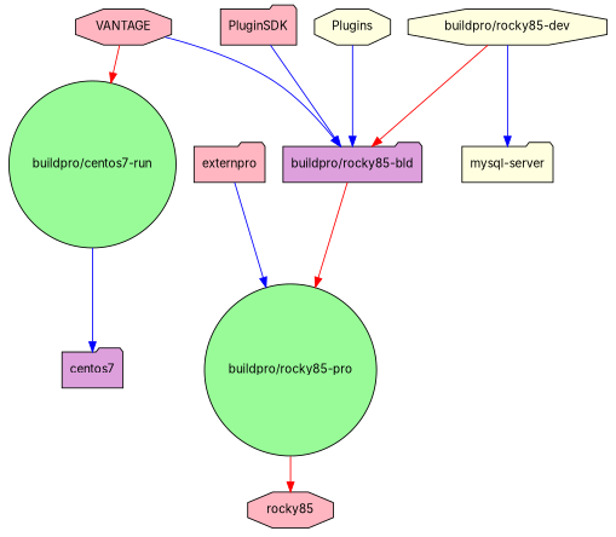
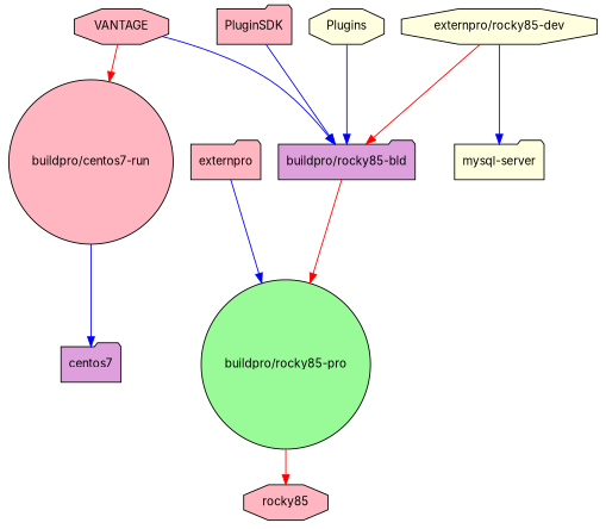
  digraph {
    fontname=Inter
    node [fillcolor=lightpink fontname=Inter fontsize=12 shape=folder style=filled]
    edge [color=blue fontname=Inter]
    centos7 [fillcolor=plum]
    rocky85 [shape=octagon]
    "mysql-server" [fillcolor=lightyellow]
    "buildpro/rocky85-pro" [fillcolor=palegreen shape=circle]
    externpro
    "buildpro/rocky85-bld" [fillcolor=plum]
    PluginSDK
    Plugins [fillcolor=lightyellow shape=octagon]
    VANTAGE [shape=octagon]
-   "buildpro/centos7-run" [fillcolor=palegreen shape=circle]
-   "buildpro/rocky85-dev" [fillcolor=lightyellow shape=octagon]
+   "buildpro/centos7-run" [shape=circle]
+   "buildpro/rocky85-dev" [fillcolor=lightyellow shape=octagon label="externpro/rocky85-dev"]
    "buildpro/rocky85-pro" -> rocky85 [color=red]
    externpro -> "buildpro/rocky85-pro"
    "buildpro/rocky85-bld" -> "buildpro/rocky85-pro" [color=red]
    PluginSDK -> "buildpro/rocky85-bld"
    Plugins -> "buildpro/rocky85-bld"
    VANTAGE -> "buildpro/rocky85-bld"
    VANTAGE -> "buildpro/centos7-run" [color=red]
    "buildpro/centos7-run" -> centos7
    "buildpro/rocky85-dev" -> "mysql-server"
    "buildpro/rocky85-dev" -> "buildpro/rocky85-bld" [color=red]
  }
